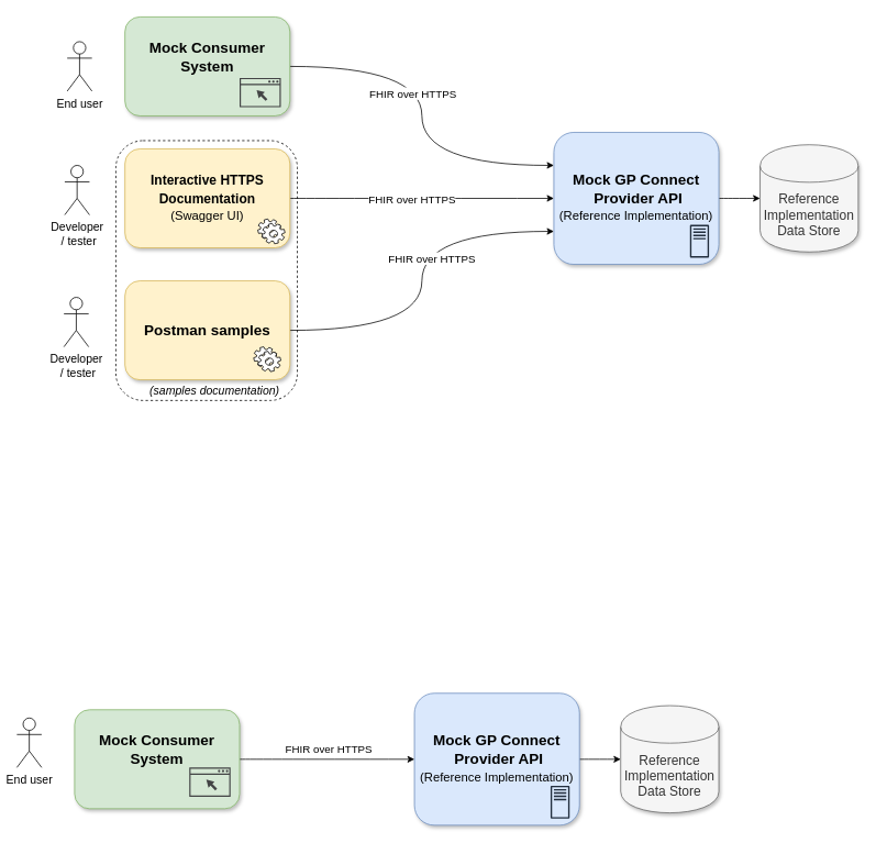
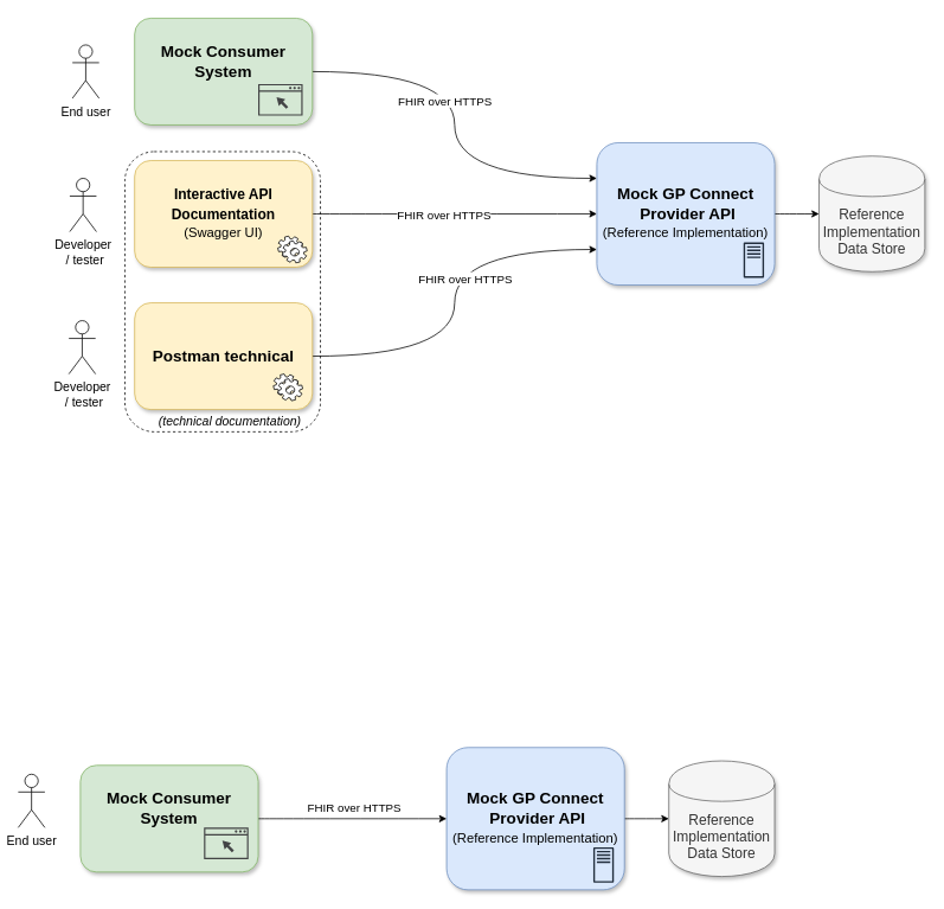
  <mxCell id="0" />
  <mxCell id="1" parent="0" />
- <mxCell id="2" value="&lt;i&gt;&lt;font style=&quot;font-size: 14px&quot;&gt;(samples documentation)&amp;nbsp; &amp;nbsp; &amp;nbsp;&lt;/font&gt;&lt;/i&gt;" style="rounded=1;whiteSpace=wrap;html=1;dashed=1;verticalAlign=bottom;align=right;" vertex="1" parent="1"><mxGeometry x="140" y="170" width="220" height="315" as="geometry" /></mxCell>
+ <mxCell id="2" value="&lt;i&gt;&lt;font style=&quot;font-size: 14px&quot;&gt;(technical documentation)&amp;nbsp; &amp;nbsp; &amp;nbsp;&lt;/font&gt;&lt;/i&gt;" style="rounded=1;whiteSpace=wrap;html=1;dashed=1;verticalAlign=bottom;align=right;" vertex="1" parent="1"><mxGeometry x="140" y="170" width="220" height="315" as="geometry" /></mxCell>
  <mxCell id="3" style="edgeStyle=orthogonalEdgeStyle;curved=1;orthogonalLoop=1;jettySize=auto;html=1;exitX=1;exitY=0.5;exitDx=0;exitDy=0;entryX=0;entryY=0.5;entryDx=0;entryDy=0;" edge="1" parent="1" source="4" target="14"><mxGeometry relative="1" as="geometry" /></mxCell>
  <mxCell id="4" value="&lt;font&gt;Mock GP Connect&lt;br style=&quot;font-size: 18px&quot;&gt;&amp;nbsp;Provider API&lt;br style=&quot;font-size: 18px&quot;&gt;&lt;span style=&quot;font-weight: normal&quot;&gt;&lt;font style=&quot;font-size: 15px&quot;&gt;(Reference Implementation)&lt;/font&gt;&lt;/span&gt;&lt;/font&gt;" style="rounded=1;whiteSpace=wrap;html=1;fillColor=#dae8fc;strokeColor=#6c8ebf;fontStyle=1;shadow=1;fontSize=18;" vertex="1" parent="1"><mxGeometry x="671" y="160" width="200" height="160" as="geometry" /></mxCell>
  <mxCell id="5" style="edgeStyle=orthogonalEdgeStyle;orthogonalLoop=1;jettySize=auto;html=1;exitX=1;exitY=0.5;exitDx=0;exitDy=0;entryX=0;entryY=0.5;entryDx=0;entryDy=0;curved=1;" edge="1" parent="1" source="7" target="4"><mxGeometry relative="1" as="geometry" /></mxCell>
  <mxCell id="6" value="&lt;span style=&quot;font-size: 13px;&quot;&gt;FHIR over HTTPS&lt;/span&gt;" style="text;html=1;align=center;verticalAlign=middle;resizable=0;points=[];labelBackgroundColor=#ffffff;fontFamily=Helvetica;fontSize=13;" vertex="1" connectable="0" parent="5"><mxGeometry x="-0.081" y="-1" relative="1" as="geometry"><mxPoint as="offset" /></mxGeometry></mxCell>
- <mxCell id="7" value="&lt;font&gt;&lt;b style=&quot;font-size: 16px&quot;&gt;Interactive HTTPS Documentation&lt;br style=&quot;font-size: 18px&quot;&gt;&lt;/b&gt;&lt;font style=&quot;font-size: 15px&quot;&gt;(Swagger UI)&lt;/font&gt;&lt;br style=&quot;font-size: 18px&quot;&gt;&lt;/font&gt;" style="rounded=1;whiteSpace=wrap;html=1;fillColor=#fff2cc;strokeColor=#d6b656;shadow=1;fontSize=18;" vertex="1" parent="1"><mxGeometry x="151" y="180" width="200" height="120" as="geometry" /></mxCell>
+ <mxCell id="7" value="&lt;font&gt;&lt;b style=&quot;font-size: 16px&quot;&gt;Interactive API Documentation&lt;br style=&quot;font-size: 18px&quot;&gt;&lt;/b&gt;&lt;font style=&quot;font-size: 15px&quot;&gt;(Swagger UI)&lt;/font&gt;&lt;br style=&quot;font-size: 18px&quot;&gt;&lt;/font&gt;" style="rounded=1;whiteSpace=wrap;html=1;fillColor=#fff2cc;strokeColor=#d6b656;shadow=1;fontSize=18;" vertex="1" parent="1"><mxGeometry x="151" y="180" width="200" height="120" as="geometry" /></mxCell>
  <mxCell id="8" style="edgeStyle=orthogonalEdgeStyle;orthogonalLoop=1;jettySize=auto;html=1;exitX=1;exitY=0.5;exitDx=0;exitDy=0;entryX=0;entryY=0.25;entryDx=0;entryDy=0;curved=1;" edge="1" parent="1" source="10" target="4"><mxGeometry relative="1" as="geometry" /></mxCell>
  <mxCell id="9" value="&lt;font style=&quot;font-size: 13px;&quot;&gt;FHIR over HTTPS&lt;/font&gt;" style="text;html=1;align=center;verticalAlign=middle;resizable=0;points=[];labelBackgroundColor=#ffffff;fontFamily=Helvetica;fontSize=13;" vertex="1" connectable="0" parent="8"><mxGeometry x="-0.327" y="-32" relative="1" as="geometry"><mxPoint as="offset" /></mxGeometry></mxCell>
  <mxCell id="10" value="&lt;span style=&quot;font-size: 18px; white-space: normal;&quot;&gt;&lt;b style=&quot;font-size: 18px;&quot;&gt;Mock Consumer System&lt;/b&gt;&lt;br style=&quot;font-size: 18px;&quot;&gt;&lt;br style=&quot;font-size: 18px;&quot;&gt;&lt;/span&gt;" style="rounded=1;whiteSpace=wrap;html=1;fillColor=#d5e8d4;strokeColor=#82b366;shadow=1;fontSize=18;" vertex="1" parent="1"><mxGeometry x="151" y="20" width="200" height="120" as="geometry" /></mxCell>
  <mxCell id="11" style="edgeStyle=orthogonalEdgeStyle;orthogonalLoop=1;jettySize=auto;html=1;exitX=1;exitY=0.5;exitDx=0;exitDy=0;entryX=0;entryY=0.75;entryDx=0;entryDy=0;curved=1;" edge="1" parent="1" source="13" target="4"><mxGeometry relative="1" as="geometry" /></mxCell>
  <mxCell id="12" value="&lt;span style=&quot;font-size: 13px;&quot;&gt;FHIR over HTTPS&lt;/span&gt;" style="text;html=1;align=center;verticalAlign=middle;resizable=0;points=[];labelBackgroundColor=#ffffff;fontFamily=Helvetica;fontSize=13;" vertex="1" connectable="0" parent="11"><mxGeometry x="0.129" y="-11" relative="1" as="geometry"><mxPoint as="offset" /></mxGeometry></mxCell>
- <mxCell id="13" value="&lt;font style=&quot;font-size: 18px;&quot;&gt;&lt;b style=&quot;font-size: 18px;&quot;&gt;Postman samples&lt;/b&gt;&lt;br style=&quot;font-size: 18px;&quot;&gt;&lt;/font&gt;" style="rounded=1;whiteSpace=wrap;html=1;fillColor=#fff2cc;strokeColor=#d6b656;shadow=1;fontSize=18;" vertex="1" parent="1"><mxGeometry x="151" y="340" width="200" height="120" as="geometry" /></mxCell>
+ <mxCell id="13" value="&lt;font style=&quot;font-size: 18px;&quot;&gt;&lt;b style=&quot;font-size: 18px;&quot;&gt;Postman technical&lt;/b&gt;&lt;br style=&quot;font-size: 18px;&quot;&gt;&lt;/font&gt;" style="rounded=1;whiteSpace=wrap;html=1;fillColor=#fff2cc;strokeColor=#d6b656;shadow=1;fontSize=18;" vertex="1" parent="1"><mxGeometry x="151" y="340" width="200" height="120" as="geometry" /></mxCell>
  <mxCell id="14" value="Reference Implementation&lt;br style=&quot;font-size: 16px&quot;&gt;Data Store" style="shape=cylinder;whiteSpace=wrap;html=1;boundedLbl=1;backgroundOutline=1;fillColor=#f5f5f5;strokeColor=#666666;fontColor=#333333;shadow=1;fontSize=16;" vertex="1" parent="1"><mxGeometry x="921" y="175" width="119" height="130" as="geometry" /></mxCell>
  <mxCell id="15" value="&lt;font style=&quot;font-size: 14px;&quot;&gt;End user&lt;/font&gt;" style="shape=umlActor;verticalLabelPosition=bottom;labelBackgroundColor=#ffffff;verticalAlign=top;html=1;outlineConnect=0;fontSize=14;" vertex="1" parent="1"><mxGeometry x="81" y="50" width="30" height="60" as="geometry" /></mxCell>
  <mxCell id="16" value="&lt;font style=&quot;font-size: 14px;&quot;&gt;Developer&lt;br style=&quot;font-size: 14px;&quot;&gt;&amp;nbsp;/ tester&lt;/font&gt;" style="shape=umlActor;verticalLabelPosition=bottom;labelBackgroundColor=#ffffff;verticalAlign=top;html=1;outlineConnect=0;fontSize=14;" vertex="1" parent="1"><mxGeometry x="78" y="200" width="30" height="60" as="geometry" /></mxCell>
  <mxCell id="17" value="&lt;font style=&quot;font-size: 14px&quot;&gt;Developer&lt;br&gt;&amp;nbsp;/ tester&lt;/font&gt;" style="shape=umlActor;verticalLabelPosition=bottom;labelBackgroundColor=#ffffff;verticalAlign=top;html=1;outlineConnect=0;" vertex="1" parent="1"><mxGeometry x="77" y="360" width="30" height="60" as="geometry" /></mxCell>
  <mxCell id="18" value="" style="pointerEvents=1;shadow=0;dashed=0;html=1;strokeColor=none;fillColor=#434445;aspect=fixed;labelPosition=center;verticalLabelPosition=bottom;verticalAlign=top;align=center;outlineConnect=0;shape=mxgraph.vvd.web_browser;" vertex="1" parent="1"><mxGeometry x="290" y="94" width="50" height="35.5" as="geometry" /></mxCell>
  <mxCell id="19" value="" style="outlineConnect=0;fontColor=#232F3E;gradientColor=none;fillColor=#232F3E;strokeColor=none;dashed=0;verticalLabelPosition=bottom;verticalAlign=top;align=center;html=1;fontSize=12;fontStyle=0;aspect=fixed;pointerEvents=1;shape=mxgraph.aws4.traditional_server;shadow=0;" vertex="1" parent="1"><mxGeometry x="836" y="272" width="23.08" height="40" as="geometry" /></mxCell>
  <mxCell id="20" value="" style="shape=mxgraph.bpmn.service_task;html=1;outlineConnect=0;align=right;fillColor=#ffffff;" vertex="1" parent="1"><mxGeometry x="312" y="265" width="33" height="30" as="geometry" /></mxCell>
  <mxCell id="21" value="" style="shape=mxgraph.bpmn.service_task;html=1;outlineConnect=0;align=right;fillColor=#ffffff;" vertex="1" parent="1"><mxGeometry x="307" y="420" width="33" height="30" as="geometry" /></mxCell>
  <mxCell id="22" style="edgeStyle=orthogonalEdgeStyle;curved=1;orthogonalLoop=1;jettySize=auto;html=1;exitX=1;exitY=0.5;exitDx=0;exitDy=0;entryX=0;entryY=0.5;entryDx=0;entryDy=0;" edge="1" parent="1" source="23" target="27"><mxGeometry relative="1" as="geometry" /></mxCell>
  <mxCell id="23" value="&lt;font&gt;Mock GP Connect&lt;br style=&quot;font-size: 18px&quot;&gt;&amp;nbsp;Provider API&lt;br style=&quot;font-size: 18px&quot;&gt;&lt;span style=&quot;font-weight: normal&quot;&gt;&lt;font style=&quot;font-size: 15px&quot;&gt;(Reference Implementation)&lt;/font&gt;&lt;/span&gt;&lt;/font&gt;" style="rounded=1;whiteSpace=wrap;html=1;fillColor=#dae8fc;strokeColor=#6c8ebf;fontStyle=1;shadow=1;fontSize=18;" vertex="1" parent="1"><mxGeometry x="502" y="840" width="200" height="160" as="geometry" /></mxCell>
  <mxCell id="24" style="edgeStyle=orthogonalEdgeStyle;orthogonalLoop=1;jettySize=auto;html=1;exitX=1;exitY=0.5;exitDx=0;exitDy=0;entryX=0;entryY=0.5;entryDx=0;entryDy=0;curved=1;" edge="1" parent="1" source="26" target="23"><mxGeometry relative="1" as="geometry" /></mxCell>
  <mxCell id="25" value="&lt;font style=&quot;font-size: 13px;&quot;&gt;FHIR over HTTPS&lt;/font&gt;" style="text;html=1;align=center;verticalAlign=middle;resizable=0;points=[];labelBackgroundColor=#ffffff;fontFamily=Helvetica;fontSize=13;" vertex="1" connectable="0" parent="24"><mxGeometry x="-0.327" y="-32" relative="1" as="geometry"><mxPoint x="36" y="-45" as="offset" /></mxGeometry></mxCell>
  <mxCell id="26" value="&lt;span style=&quot;font-size: 18px; white-space: normal;&quot;&gt;&lt;b style=&quot;font-size: 18px;&quot;&gt;Mock Consumer System&lt;/b&gt;&lt;br style=&quot;font-size: 18px;&quot;&gt;&lt;br style=&quot;font-size: 18px;&quot;&gt;&lt;/span&gt;" style="rounded=1;whiteSpace=wrap;html=1;fillColor=#d5e8d4;strokeColor=#82b366;shadow=1;fontSize=18;" vertex="1" parent="1"><mxGeometry x="90" y="860" width="200" height="120" as="geometry" /></mxCell>
  <mxCell id="27" value="Reference Implementation&lt;br style=&quot;font-size: 16px&quot;&gt;Data Store" style="shape=cylinder;whiteSpace=wrap;html=1;boundedLbl=1;backgroundOutline=1;fillColor=#f5f5f5;strokeColor=#666666;fontColor=#333333;shadow=1;fontSize=16;" vertex="1" parent="1"><mxGeometry x="752" y="855" width="119" height="130" as="geometry" /></mxCell>
  <mxCell id="28" value="&lt;font style=&quot;font-size: 14px;&quot;&gt;End user&lt;/font&gt;" style="shape=umlActor;verticalLabelPosition=bottom;labelBackgroundColor=#ffffff;verticalAlign=top;html=1;outlineConnect=0;fontSize=14;" vertex="1" parent="1"><mxGeometry x="20" y="870" width="30" height="60" as="geometry" /></mxCell>
  <mxCell id="29" value="" style="pointerEvents=1;shadow=0;dashed=0;html=1;strokeColor=none;fillColor=#434445;aspect=fixed;labelPosition=center;verticalLabelPosition=bottom;verticalAlign=top;align=center;outlineConnect=0;shape=mxgraph.vvd.web_browser;" vertex="1" parent="1"><mxGeometry x="229" y="930" width="50" height="35.5" as="geometry" /></mxCell>
  <mxCell id="30" value="" style="outlineConnect=0;fontColor=#232F3E;gradientColor=none;fillColor=#232F3E;strokeColor=none;dashed=0;verticalLabelPosition=bottom;verticalAlign=top;align=center;html=1;fontSize=12;fontStyle=0;aspect=fixed;pointerEvents=1;shape=mxgraph.aws4.traditional_server;shadow=0;" vertex="1" parent="1"><mxGeometry x="667" y="952" width="23.08" height="40" as="geometry" /></mxCell>
